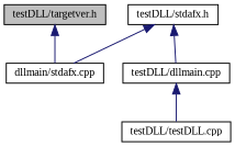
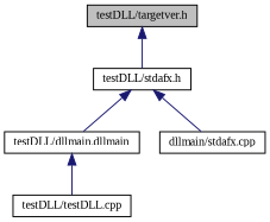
  digraph {
    fontname="Liberation Serif"
    node [color=black fontname="Liberation Serif" fontsize=10 shape=record]
    edge [color=midnightblue dir=back fontname="Liberation Serif" fontsize=10 labelfontname=FreeSans labelfontsize=10 style=solid]
    n1 [fillcolor=grey75 fontcolor=black height=0.2 label="testDLL/targetver.h" style=filled width=0.4]
    n2 [height=0.2 label="testDLL/stdafx.h" width=0.4]
-   n3 [height=0.2 label="testDLL/dllmain.cpp" width=0.4]
+   n3 [height=0.2 label="testDLL/dllmain.dllmain" width=0.4]
    n4 [height=0.2 label="dllmain/stdafx.cpp" width=0.4]
    n5 [height=0.2 label="testDLL/testDLL.cpp" width=0.4]
-   n1 -> n4
+   n1 -> n2
    n2 -> n3
    n2 -> n4
    n3 -> n5
  }
